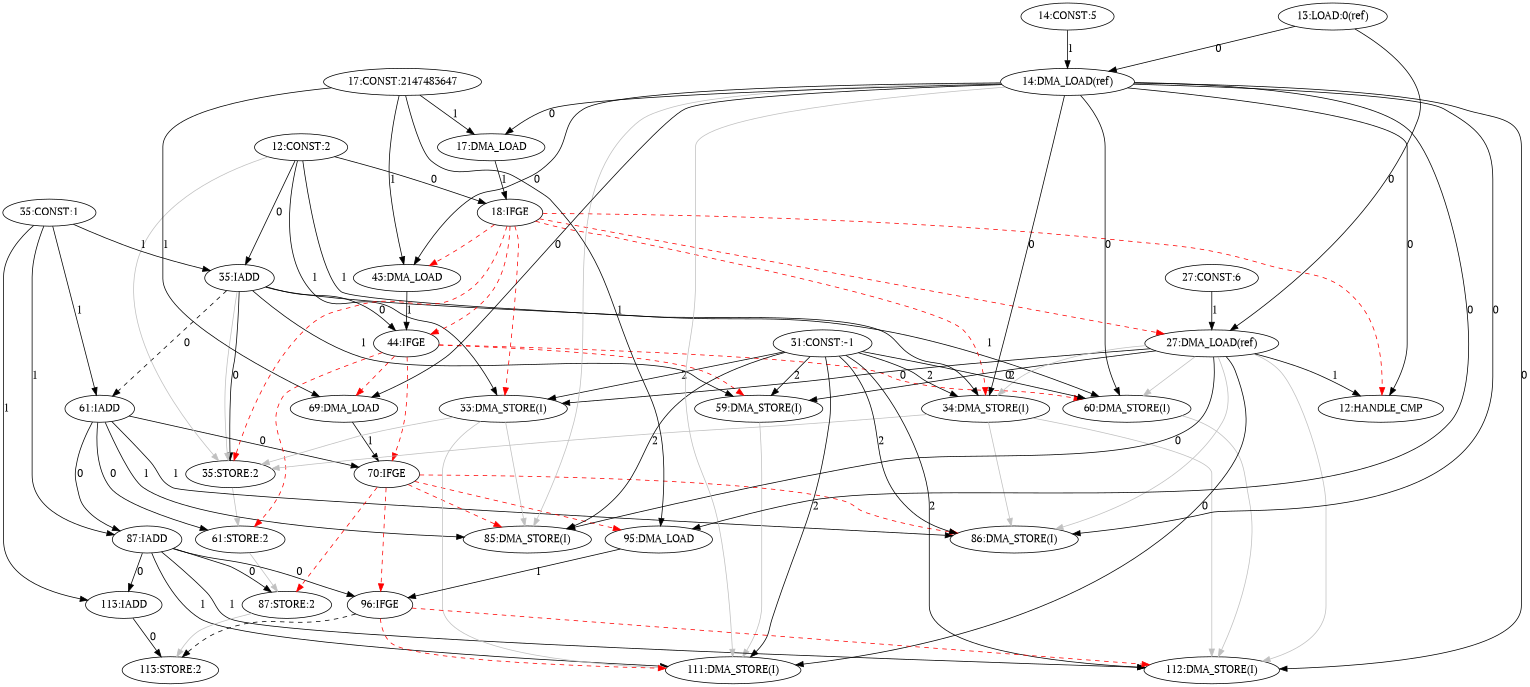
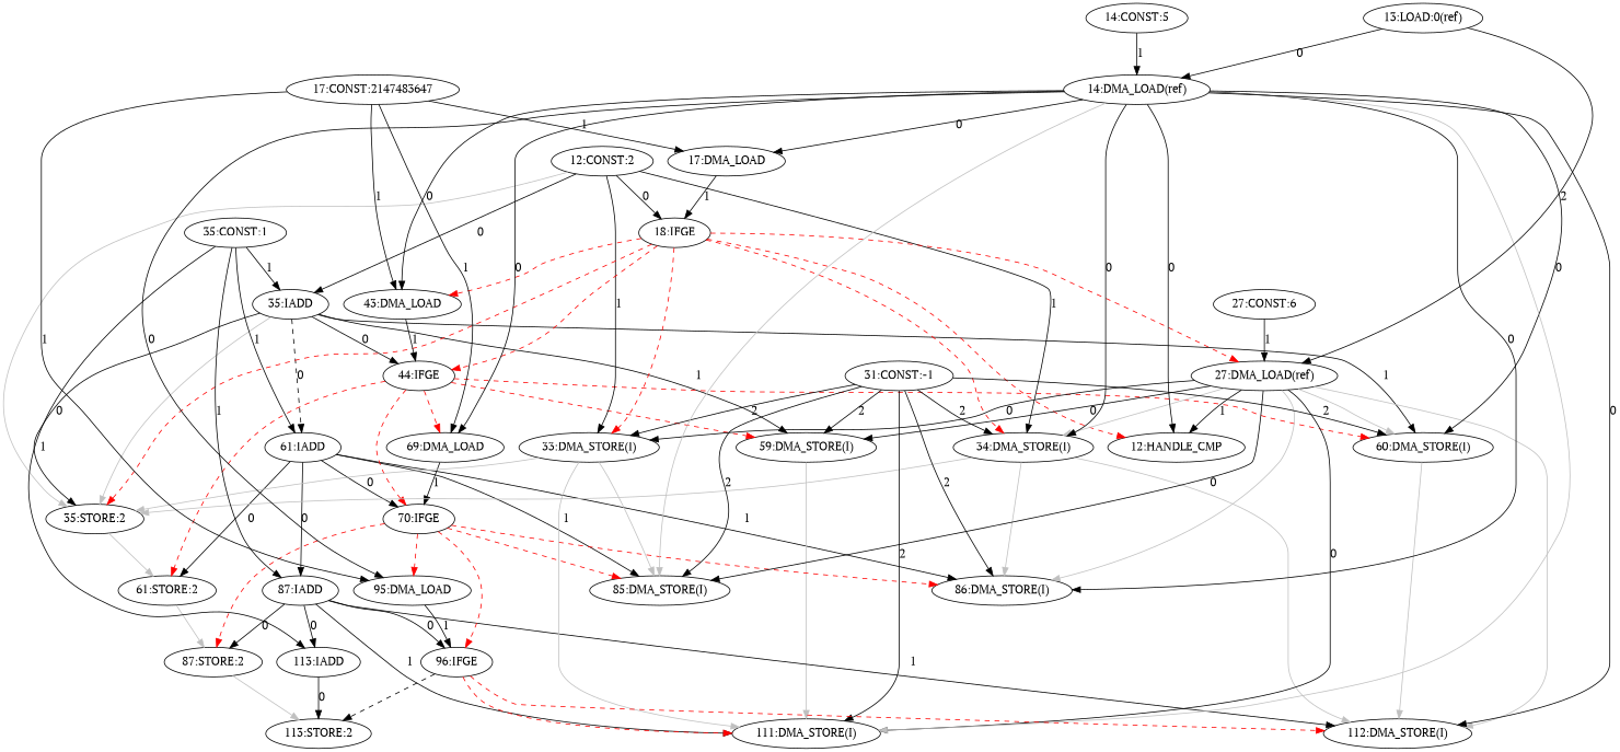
  digraph {
    fontname="PT Serif"
    node [fontname="PT Serif"]
    edge [fontname="PT Serif"]
    "35:IADD"
    "35:STORE:2"
    "61:IADD"
    "59:DMA_STORE(I)"
    "60:DMA_STORE(I)"
    "44:IFGE"
    "61:STORE:2"
    "85:DMA_STORE(I)"
    "86:DMA_STORE(I)"
    "87:IADD"
    "70:IFGE"
    "111:DMA_STORE(I)"
    "112:DMA_STORE(I)"
    "69:DMA_LOAD"
    "87:STORE:2"
    n16 [label="12:CONST:2"]
    "18:IFGE"
    "33:DMA_STORE(I)"
    "34:DMA_STORE(I)"
    "27:DMA_LOAD(ref)"
    "43:DMA_LOAD"
    "12:HANDLE_CMP"
    "17:DMA_LOAD"
    "31:CONST:-1"
    "14:DMA_LOAD(ref)"
    "95:DMA_LOAD"
    "96:IFGE"
    "35:CONST:1"
    "113:IADD"
    "113:STORE:2"
    "13:LOAD:0(ref)"
    "14:CONST:5"
    "27:CONST:6"
    "17:CONST:2147483647"
    "35:IADD" -> "35:STORE:2" [label=0]
    "35:IADD" -> "35:STORE:2" [color=gray]
    "35:IADD" -> "61:IADD" [label=0 style=dashed]
    "35:IADD" -> "59:DMA_STORE(I)" [label=1]
    "35:IADD" -> "60:DMA_STORE(I)" [label=1]
    "35:IADD" -> "44:IFGE" [label=0]
    "35:STORE:2" -> "61:STORE:2" [color=gray]
    "61:IADD" -> "61:STORE:2" [label=0]
    "61:IADD" -> "85:DMA_STORE(I)" [label=1]
    "61:IADD" -> "86:DMA_STORE(I)" [label=1]
    "61:IADD" -> "87:IADD" [label=0]
    "61:IADD" -> "70:IFGE" [label=0]
    "59:DMA_STORE(I)" -> "111:DMA_STORE(I)" [color=gray]
    "60:DMA_STORE(I)" -> "112:DMA_STORE(I)" [color=gray]
    "44:IFGE" -> "59:DMA_STORE(I)" [color=red style=dashed]
    "44:IFGE" -> "60:DMA_STORE(I)" [color=red style=dashed]
    "44:IFGE" -> "61:STORE:2" [color=red style=dashed]
    "44:IFGE" -> "70:IFGE" [color=red style=dashed]
    "44:IFGE" -> "69:DMA_LOAD" [color=red style=dashed]
    "61:STORE:2" -> "87:STORE:2" [color=gray]
    "87:IADD" -> "111:DMA_STORE(I)" [label=1]
    "87:IADD" -> "112:DMA_STORE(I)" [label=1]
    "87:IADD" -> "87:STORE:2" [label=0]
    "87:IADD" -> "96:IFGE" [label=0]
    "87:IADD" -> "113:IADD" [label=0]
    "70:IFGE" -> "85:DMA_STORE(I)" [color=red style=dashed]
    "70:IFGE" -> "86:DMA_STORE(I)" [color=red style=dashed]
    "70:IFGE" -> "87:STORE:2" [color=red style=dashed]
    "70:IFGE" -> "95:DMA_LOAD" [color=red style=dashed]
    "70:IFGE" -> "96:IFGE" [color=red style=dashed]
    "69:DMA_LOAD" -> "70:IFGE" [label=1]
    "87:STORE:2" -> "113:STORE:2" [color=gray]
    n16 -> "35:IADD" [label=0]
    n16 -> "35:STORE:2" [color=gray]
    n16 -> "18:IFGE" [label=0]
    n16 -> "33:DMA_STORE(I)" [label=1]
    n16 -> "34:DMA_STORE(I)" [label=1]
    "18:IFGE" -> "35:STORE:2" [color=red style=dashed]
    "18:IFGE" -> "44:IFGE" [color=red style=dashed]
    "18:IFGE" -> "33:DMA_STORE(I)" [color=red style=dashed]
    "18:IFGE" -> "34:DMA_STORE(I)" [color=red style=dashed]
    "18:IFGE" -> "27:DMA_LOAD(ref)" [color=red style=dashed]
    "18:IFGE" -> "43:DMA_LOAD" [color=red style=dashed]
    "18:IFGE" -> "12:HANDLE_CMP" [color=red style=dashed]
    "33:DMA_STORE(I)" -> "35:STORE:2" [color=gray]
    "33:DMA_STORE(I)" -> "85:DMA_STORE(I)" [color=gray]
    "33:DMA_STORE(I)" -> "111:DMA_STORE(I)" [color=gray]
    "34:DMA_STORE(I)" -> "35:STORE:2" [color=gray]
    "34:DMA_STORE(I)" -> "86:DMA_STORE(I)" [color=gray]
    "34:DMA_STORE(I)" -> "112:DMA_STORE(I)" [color=gray]
    "27:DMA_LOAD(ref)" -> "59:DMA_STORE(I)" [label=0]
    "27:DMA_LOAD(ref)" -> "60:DMA_STORE(I)" [color=gray]
    "27:DMA_LOAD(ref)" -> "85:DMA_STORE(I)" [label=0]
    "27:DMA_LOAD(ref)" -> "86:DMA_STORE(I)" [color=gray]
    "27:DMA_LOAD(ref)" -> "111:DMA_STORE(I)" [label=0]
    "27:DMA_LOAD(ref)" -> "112:DMA_STORE(I)" [color=gray]
    "27:DMA_LOAD(ref)" -> "33:DMA_STORE(I)" [label=0]
    "27:DMA_LOAD(ref)" -> "34:DMA_STORE(I)" [color=gray]
    "27:DMA_LOAD(ref)" -> "12:HANDLE_CMP" [label=1]
    "43:DMA_LOAD" -> "44:IFGE" [label=1]
    "17:DMA_LOAD" -> "18:IFGE" [label=1]
    "31:CONST:-1" -> "59:DMA_STORE(I)" [label=2]
    "31:CONST:-1" -> "60:DMA_STORE(I)" [label=2]
    "31:CONST:-1" -> "85:DMA_STORE(I)" [label=2]
    "31:CONST:-1" -> "86:DMA_STORE(I)" [label=2]
    "31:CONST:-1" -> "111:DMA_STORE(I)" [label=2]
-   "31:CONST:-1" -> "112:DMA_STORE(I)" [label=2]
    "31:CONST:-1" -> "33:DMA_STORE(I)" [label=2]
    "31:CONST:-1" -> "34:DMA_STORE(I)" [label=2]
    "14:DMA_LOAD(ref)" -> "60:DMA_STORE(I)" [label=0]
    "14:DMA_LOAD(ref)" -> "85:DMA_STORE(I)" [color=gray]
    "14:DMA_LOAD(ref)" -> "86:DMA_STORE(I)" [label=0]
    "14:DMA_LOAD(ref)" -> "111:DMA_STORE(I)" [color=gray]
    "14:DMA_LOAD(ref)" -> "112:DMA_STORE(I)" [label=0]
    "14:DMA_LOAD(ref)" -> "69:DMA_LOAD" [label=0]
    "14:DMA_LOAD(ref)" -> "34:DMA_STORE(I)" [label=0]
    "14:DMA_LOAD(ref)" -> "43:DMA_LOAD" [label=0]
    "14:DMA_LOAD(ref)" -> "12:HANDLE_CMP" [label=0]
    "14:DMA_LOAD(ref)" -> "17:DMA_LOAD" [label=0]
    "14:DMA_LOAD(ref)" -> "95:DMA_LOAD" [label=0]
    "95:DMA_LOAD" -> "96:IFGE" [label=1]
    "96:IFGE" -> "111:DMA_STORE(I)" [color=red style=dashed]
    "96:IFGE" -> "112:DMA_STORE(I)" [color=red style=dashed]
    "96:IFGE" -> "113:STORE:2" [color=black style=dashed]
    "35:CONST:1" -> "35:IADD" [label=1]
    "35:CONST:1" -> "61:IADD" [label=1]
    "35:CONST:1" -> "87:IADD" [label=1]
    "35:CONST:1" -> "113:IADD" [label=1]
    "113:IADD" -> "113:STORE:2" [label=0]
-   "13:LOAD:0(ref)" -> "27:DMA_LOAD(ref)" [label=0]
+   "13:LOAD:0(ref)" -> "27:DMA_LOAD(ref)" [label=2]
    "13:LOAD:0(ref)" -> "14:DMA_LOAD(ref)" [label=0]
    "14:CONST:5" -> "14:DMA_LOAD(ref)" [label=1]
    "27:CONST:6" -> "27:DMA_LOAD(ref)" [label=1]
    "17:CONST:2147483647" -> "69:DMA_LOAD" [label=1]
    "17:CONST:2147483647" -> "43:DMA_LOAD" [label=1]
    "17:CONST:2147483647" -> "17:DMA_LOAD" [label=1]
    "17:CONST:2147483647" -> "95:DMA_LOAD" [label=1]
  }
